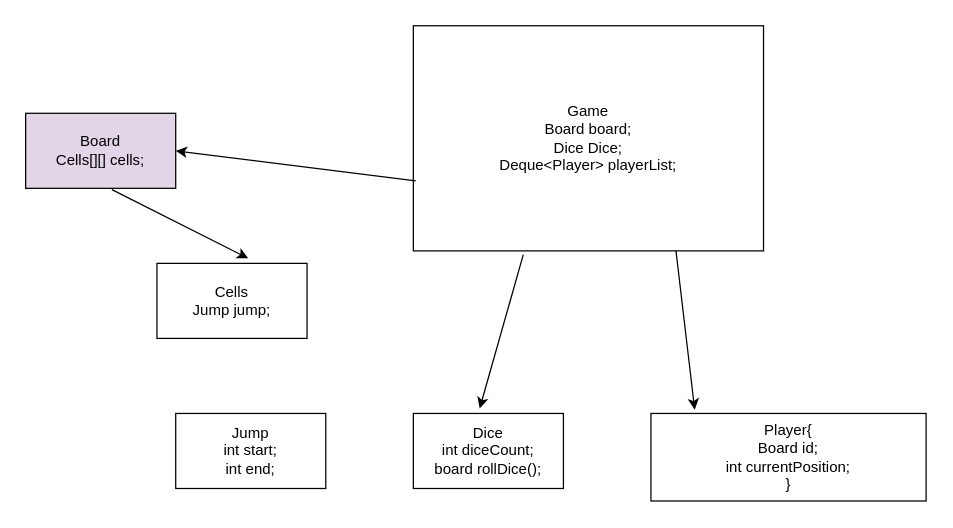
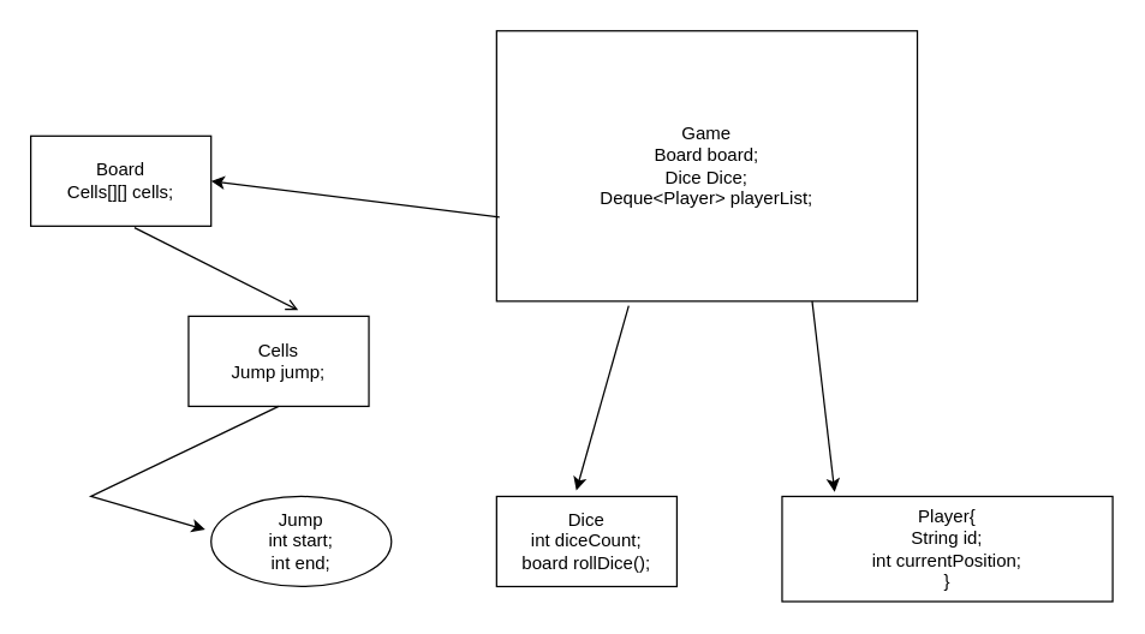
  <mxCell id="0" />
  <mxCell id="1" parent="0" />
- <mxCell id="2" value="Player{&lt;div&gt;Board id;&lt;/div&gt;&lt;div&gt;int currentPosition;&lt;/div&gt;&lt;div&gt;}&lt;/div&gt;" style="rounded=0;whiteSpace=wrap;html=1;" vertex="1" parent="1"><mxGeometry x="520" y="330" width="220" height="70" as="geometry" /></mxCell>
+ <mxCell id="2" value="Player{&lt;div&gt;String id;&lt;/div&gt;&lt;div&gt;int currentPosition;&lt;/div&gt;&lt;div&gt;}&lt;/div&gt;" style="rounded=0;whiteSpace=wrap;html=1;" vertex="1" parent="1"><mxGeometry x="520" y="330" width="220" height="70" as="geometry" /></mxCell>
  <mxCell id="3" value="Dice&lt;div&gt;int diceCount;&lt;/div&gt;&lt;div&gt;board rollDice();&lt;/div&gt;" style="rounded=0;whiteSpace=wrap;html=1;" vertex="1" parent="1"><mxGeometry x="330" y="330" width="120" height="60" as="geometry" /></mxCell>
- <mxCell id="4" value="Jump&lt;div&gt;int start;&lt;/div&gt;&lt;div&gt;int end;&lt;/div&gt;" style="rounded=0;whiteSpace=wrap;html=1;" vertex="1" parent="1"><mxGeometry x="140" y="330" width="120" height="60" as="geometry" /></mxCell>
+ <mxCell id="4" value="Jump&lt;div&gt;int start;&lt;/div&gt;&lt;div&gt;int end;&lt;/div&gt;" style="ellipse;whiteSpace=wrap;html=1;" vertex="1" parent="1"><mxGeometry x="140" y="330" width="120" height="60" as="geometry" /></mxCell>
  <mxCell id="5" value="Cells&lt;div&gt;Jump jump;&lt;/div&gt;" style="rounded=0;whiteSpace=wrap;html=1;" vertex="1" parent="1"><mxGeometry x="125" y="210" width="120" height="60" as="geometry" /></mxCell>
- <mxCell id="6" value="Board&lt;div&gt;Cells[][] cells;&lt;/div&gt;" style="rounded=0;whiteSpace=wrap;html=1;fillColor=#e1d5e7;" vertex="1" parent="1"><mxGeometry x="20" y="90" width="120" height="60" as="geometry" /></mxCell>
+ <mxCell id="6" value="Board&lt;div&gt;Cells[][] cells;&lt;/div&gt;" style="rounded=0;whiteSpace=wrap;html=1;" vertex="1" parent="1"><mxGeometry x="20" y="90" width="120" height="60" as="geometry" /></mxCell>
  <mxCell id="7" value="Game&lt;div&gt;Board board;&lt;/div&gt;&lt;div&gt;Dice Dice;&lt;/div&gt;&lt;div&gt;Deque&amp;lt;Player&amp;gt; playerList;&lt;/div&gt;" style="rounded=0;whiteSpace=wrap;html=1;" vertex="1" parent="1"><mxGeometry x="330" y="20" width="280" height="180" as="geometry" /></mxCell>
  <mxCell id="8" value="" style="endArrow=classic;html=1;rounded=0;entryX=0.159;entryY=-0.043;entryDx=0;entryDy=0;entryPerimeter=0;exitX=0.75;exitY=1;exitDx=0;exitDy=0;" edge="1" parent="1" source="7" target="2"><mxGeometry width="50" height="50" relative="1" as="geometry"><mxPoint x="360" y="250" as="sourcePoint" /><mxPoint x="410" y="200" as="targetPoint" /></mxGeometry></mxCell>
  <mxCell id="9" value="" style="endArrow=classic;html=1;rounded=0;entryX=0.442;entryY=-0.067;entryDx=0;entryDy=0;entryPerimeter=0;exitX=0.314;exitY=1.017;exitDx=0;exitDy=0;exitPerimeter=0;" edge="1" parent="1" source="7" target="3"><mxGeometry width="50" height="50" relative="1" as="geometry"><mxPoint x="360" y="250" as="sourcePoint" /><mxPoint x="410" y="200" as="targetPoint" /></mxGeometry></mxCell>
  <mxCell id="10" value="" style="endArrow=classic;html=1;rounded=0;entryX=1;entryY=0.5;entryDx=0;entryDy=0;exitX=0.007;exitY=0.689;exitDx=0;exitDy=0;exitPerimeter=0;" edge="1" parent="1" source="7" target="6"><mxGeometry width="50" height="50" relative="1" as="geometry"><mxPoint x="320" y="140" as="sourcePoint" /><mxPoint x="410" y="200" as="targetPoint" /></mxGeometry></mxCell>
- <mxCell id="12" value="" style="endArrow=classic;html=1;rounded=0;entryX=0.608;entryY=-0.067;entryDx=0;entryDy=0;entryPerimeter=0;exitX=0.575;exitY=1.017;exitDx=0;exitDy=0;exitPerimeter=0;" edge="1" parent="1" source="6" target="5"><mxGeometry width="50" height="50" relative="1" as="geometry"><mxPoint x="360" y="250" as="sourcePoint" /><mxPoint x="410" y="200" as="targetPoint" /></mxGeometry></mxCell>
+ <mxCell id="11" value="" style="endArrow=classic;html=1;rounded=0;exitX=0.5;exitY=1;exitDx=0;exitDy=0;entryX=-0.033;entryY=0.367;entryDx=0;entryDy=0;entryPerimeter=0;" edge="1" parent="1" source="5" target="4"><mxGeometry width="50" height="50" relative="1" as="geometry"><mxPoint x="360" y="250" as="sourcePoint" /><mxPoint x="410" y="200" as="targetPoint" /><Array as="points"><mxPoint x="60" y="330" /></Array></mxGeometry></mxCell>
+ <mxCell id="12" value="" style="endArrow=open;html=1;rounded=0;entryX=0.608;entryY=-0.067;entryDx=0;entryDy=0;entryPerimeter=0;exitX=0.575;exitY=1.017;exitDx=0;exitDy=0;exitPerimeter=0;" edge="1" parent="1" source="6" target="5"><mxGeometry width="50" height="50" relative="1" as="geometry"><mxPoint x="360" y="250" as="sourcePoint" /><mxPoint x="410" y="200" as="targetPoint" /></mxGeometry></mxCell>
